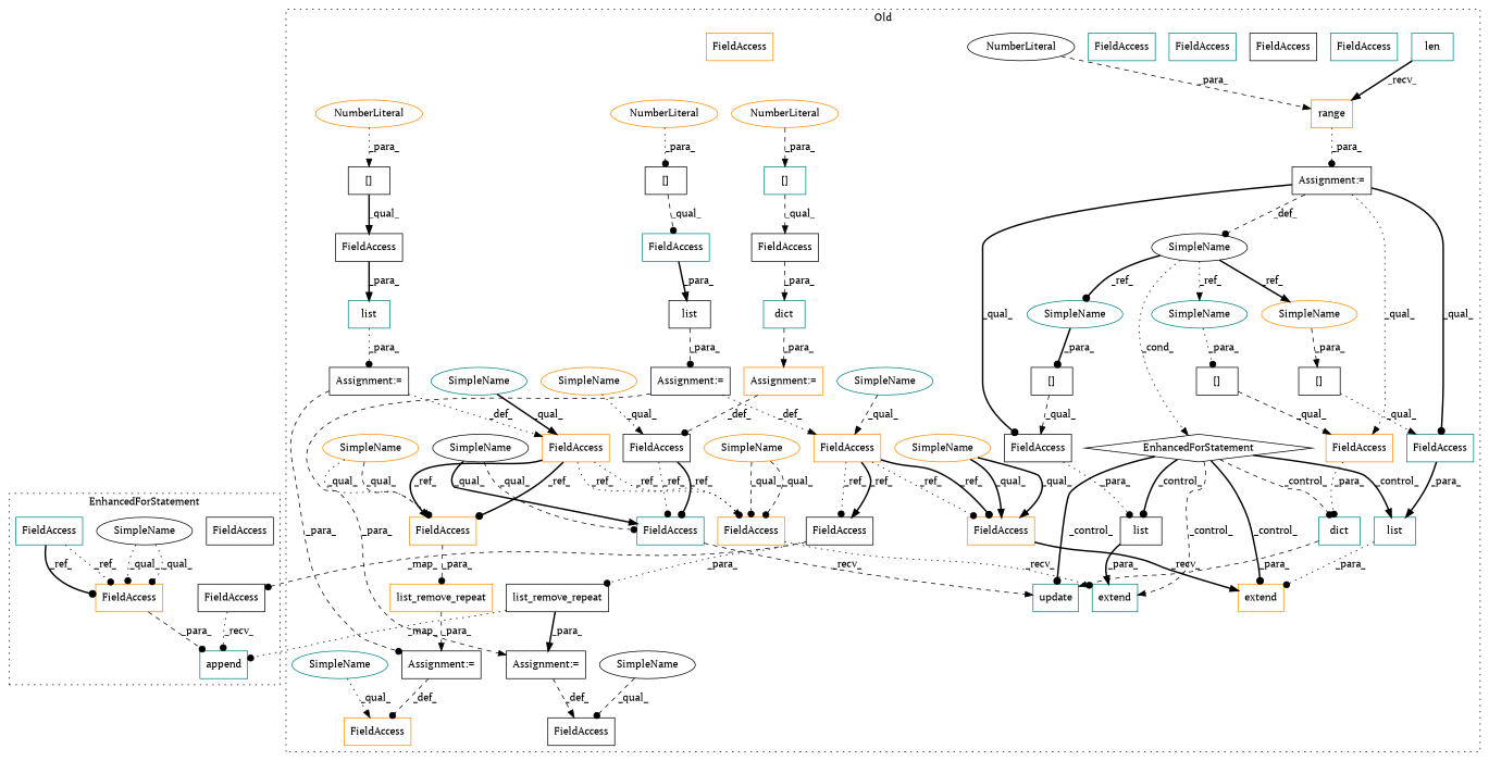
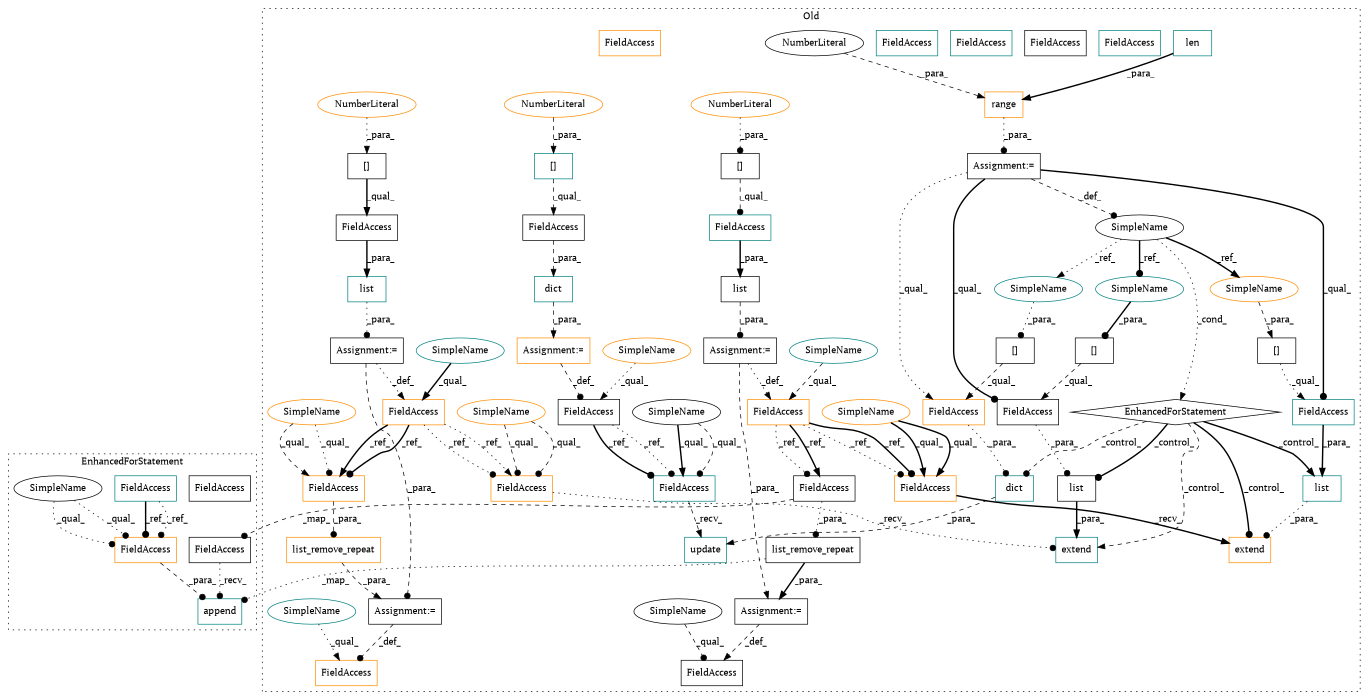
  digraph {
    fontname="PT Serif"
    node [a=22 color=black fontname="PT Serif" l=15 s=900 shape=box]
    edge [arrowhead=dot fontname="PT Serif" style=dashed]
    n1 [a=32 l="19,1" label=list_remove_repeat s="1090,1124"]
    n2 [label=FieldAccess s=1074]
    n3 [color=darkorange label=FieldAccess s=669]
    n4 [a=32 color=darkorange l="7,1" label=extend s="916,949"]
    n5 [a=42 l=1 label=SimpleName s=866 shape=ellipse]
    n6 [a=70 l="53,2" label=EnhancedForStatement s="809,890" shape=diamond]
    n7 [a=32 color=teal l="7,1" label=extend s="974,1007"]
    n8 [a=2 l="7,1" label="[]" s="928,936"]
    n9 [a=32 color=teal l="4,1" label=len s="878,888"]
    n10 [a=2 l="7,1" label="[]" s="1042,1050"]
    n11 [color=teal label=FieldAccess]
    n12 [a=2 l="7,1" label="[]" s="986,994"]
    n13 [l=20 label=FieldAccess s=986]
    n14 [label=FieldAccess s=958]
    n15 [color=teal l=20 label=FieldAccess s=928]
    n16 [color=darkorange label=FieldAccess s=717]
    n17 [color=darkorange l=18 label=FieldAccess s=1042]
    n18 [color=teal label=FieldAccess s=1166]
    n19 [color=darkorange label=FieldAccess s=1131]
    n20 [l=13 label=FieldAccess s=765]
    n21 [color=teal l=13 label=FieldAccess s=1016]
    n22 [a=32 color=darkorange l="19,1" label=list_remove_repeat s="1147,1181"]
    n23 [a=32 color=teal l="5,1" label=dict s="779,802"]
    n24 [l=18 label=FieldAccess s=784]
    n25 [a=2 color=teal l="7,1" label="[]" s="784,792"]
    n26 [a=34 color=darkorange l=1 label=NumberLiteral s=791 shape=ellipse]
    n27 [a=32 color=teal l="7,1" label=update s="1030,1061"]
    n28 [a=32 color=darkorange l="6,1" label=range s="870,889"]
    n29 [a=34 l=1 label=NumberLiteral s=876 shape=ellipse]
    n30 [a=32 color=teal l="5,1" label=dict s="1037,1060"]
    n31 [a=32 l="5,1" label=list s="981,1006"]
    n32 [a=7 l=1 label="Assignment:=" s=684]
    n33 [a=32 color=teal l="5,1" label=list s="923,948"]
    n34 [a=7 color=darkorange l=1 label="Assignment:=" s=778]
    n35 [a=32 l="5,1" label=list s="685,710"]
    n36 [color=teal l=20 label=FieldAccess s=690]
    n37 [a=2 l="7,1" label="[]" s="690,698"]
    n38 [a=34 color=darkorange l=1 label=NumberLiteral s=697 shape=ellipse]
    n39 [a=32 color=teal l="5,1" label=list s="733,758"]
    n40 [l=20 label=FieldAccess s=738]
    n41 [a=2 l="7,1" label="[]" s="738,746"]
    n42 [a=34 color=darkorange l=1 label=NumberLiteral s=745 shape=ellipse]
    n43 [a=7 l=1 label="Assignment:=" s=1089]
    n44 [a=7 l="53,2" label="Assignment:=" s="809,890"]
    n45 [a=7 l=1 label="Assignment:=" s=1146]
    n46 [a=7 l=1 label="Assignment:=" s=732]
    n47 [color=darkorange label=FieldAccess s=1109]
    n48 [color=darkorange label=FieldAccess]
    n49 [label=FieldAccess s=1109]
    n50 [a=42 color=teal l=1 label=SimpleName s=993 shape=ellipse]
    n51 [a=42 color=teal l=1 label=SimpleName s=1049 shape=ellipse]
    n52 [a=42 color=darkorange l=1 label=SimpleName s=935 shape=ellipse]
    n53 [a=42 color=teal l=4 label=SimpleName s=669 shape=ellipse]
    n54 [a=42 color=teal l=4 label=SimpleName s=1131 shape=ellipse]
    n55 [a=42 color=darkorange l=4 label=SimpleName s=958 shape=ellipse]
    n56 [a=42 color=teal l=4 label=SimpleName s=717 shape=ellipse]
    n57 [a=42 color=darkorange l=4 label=SimpleName shape=ellipse]
    n58 [a=42 color=darkorange l=4 label=SimpleName s=765 shape=ellipse]
    n59 [a=42 l=4 label=SimpleName s=1016 shape=ellipse]
    n60 [a=42 l=4 label=SimpleName s=1074 shape=ellipse]
    n61 [a=42 color=darkorange l=4 label=SimpleName s=1166 shape=ellipse]
    n62 [color=teal l=13 label=FieldAccess s=1016]
    n63 [color=darkorange label=FieldAccess s=1166]
    n64 [color=darkorange label=FieldAccess s=958]
    n65 [a=32 color=teal l="7,1" label=append s="692,711"]
    n66 [l=12 label=FieldAccess s=699]
    n67 [color=teal l=12 label=FieldAccess s=424]
    n68 [label=FieldAccess s=676]
    n69 [color=darkorange l=12 label=FieldAccess s=699]
    n70 [a=42 l=4 label=SimpleName s=699 shape=ellipse]
    subgraph cluster_1 {
      label=Old
      style=dotted
      n1
      n2
      n3
      n4
      n5
      n6
      n7
      n8
      n9
      n10
      n11
      n12
      n13
      n14
      n15
      n16
      n17
      n18
      n19
      n20
      n21
      n22
      n23
      n24
      n25
      n26
      n27
      n28
      n29
      n30
      n31
      n32
      n33
      n34
      n35
      n36
      n37
      n38
      n39
      n40
      n41
      n42
      n43
      n44
      n45
      n46
      n47
      n48
      n49
      n50
      n51
      n52
      n53
      n54
      n55
      n56
      n57
      n58
      n59
      n60
      n61
      n62
      n63
      n64
    }
    subgraph cluster_2 {
      label=EnhancedForStatement
      style=dotted
      n65
      n66
      n67
      n68
      n69
      n70
    }
    n1 -> n43 [arrowhead=normal label=_para_ style=bold]
    n1 -> n65 [label=_map_ style=dotted]
    n3 -> n48 [label=_ref_ style=dotted]
    n3 -> n48 [label=_ref_ style=bold]
    n3 -> n49 [label=_ref_ style=dotted]
    n3 -> n49 [arrowhead=normal label=_ref_ style=bold]
    n5 -> n6 [arrowhead=normal label=_cond_ style=dotted]
    n5 -> n50 [label=_ref_ style=bold]
    n5 -> n51 [arrowhead=normal label=_ref_ style=dotted]
    n5 -> n52 [arrowhead=normal label=_ref_ style=bold]
    n6 -> n4 [label=_control_ style=bold]
    n6 -> n7 [arrowhead=normal label=_control_]
-   n6 -> n27 [label=_control_ style=bold]
    n6 -> n30 [label=_control_]
    n6 -> n31 [label=_control_ style=bold]
    n6 -> n33 [arrowhead=normal label=_control_ style=bold]
    n8 -> n15 [arrowhead=normal label=_qual_ style=dotted]
-   n9 -> n28 [arrowhead=normal label=_recv_ style=bold]
+   n9 -> n28 [arrowhead=normal label=_para_ style=bold]
    n10 -> n17 [arrowhead=normal label=_qual_]
    n12 -> n13 [arrowhead=normal label=_qual_]
    n13 -> n31 [label=_para_ style=dotted]
    n15 -> n33 [arrowhead=normal label=_para_ style=bold]
    n16 -> n63 [label=_ref_ style=bold]
    n16 -> n63 [arrowhead=normal label=_ref_ style=bold]
    n16 -> n64 [label=_ref_ style=dotted]
    n16 -> n64 [arrowhead=normal label=_ref_ style=dotted]
    n17 -> n30 [label=_para_ style=dotted]
    n20 -> n62 [label=_ref_ style=dotted]
    n20 -> n62 [label=_ref_ style=bold]
    n22 -> n45 [arrowhead=normal label=_para_]
    n23 -> n34 [arrowhead=normal label=_para_]
    n24 -> n23 [arrowhead=normal label=_para_]
    n25 -> n24 [arrowhead=normal label=_qual_]
    n26 -> n25 [arrowhead=normal label=_para_]
    n28 -> n44 [label=_para_ style=dotted]
    n29 -> n28 [arrowhead=normal label=_para_]
    n30 -> n27 [arrowhead=normal label=_para_]
    n31 -> n7 [arrowhead=normal label=_para_ style=bold]
    n32 -> n3 [arrowhead=normal label=_def_ style=dotted]
    n32 -> n43 [arrowhead=normal label=_para_]
    n33 -> n4 [label=_para_ style=dotted]
    n34 -> n20 [label=_def_]
    n35 -> n32 [label=_para_]
    n36 -> n35 [arrowhead=normal label=_para_ style=bold]
    n37 -> n36 [label=_qual_]
    n38 -> n37 [label=_para_ style=dotted]
    n39 -> n46 [label=_para_ style=dotted]
    n40 -> n39 [arrowhead=normal label=_para_ style=bold]
    n41 -> n40 [arrowhead=normal label=_qual_ style=bold]
    n42 -> n41 [arrowhead=normal label=_para_ style=dotted]
    n43 -> n2 [arrowhead=normal label=_def_]
    n44 -> n5 [label=_def_]
    n44 -> n13 [label=_qual_ style=bold]
    n44 -> n15 [label=_qual_ style=bold]
    n44 -> n17 [arrowhead=normal label=_qual_ style=dotted]
    n45 -> n19 [label=_def_]
    n46 -> n16 [arrowhead=normal label=_def_ style=dotted]
    n46 -> n45 [label=_para_]
    n48 -> n4 [arrowhead=normal label=_recv_ style=bold]
    n49 -> n1 [label=_para_ style=dotted]
    n49 -> n68 [label=_map_]
    n50 -> n12 [label=_para_ style=bold]
    n51 -> n10 [label=_para_ style=dotted]
    n52 -> n8 [arrowhead=normal label=_para_]
    n53 -> n3 [arrowhead=normal label=_qual_]
    n54 -> n19 [arrowhead=normal label=_qual_ style=dotted]
    n55 -> n64 [label=_qual_]
    n55 -> n64 [label=_qual_]
    n56 -> n16 [arrowhead=normal label=_qual_ style=bold]
    n57 -> n48 [arrowhead=normal label=_qual_ style=bold]
    n57 -> n48 [arrowhead=normal label=_qual_ style=bold]
    n58 -> n20 [arrowhead=normal label=_qual_ style=dotted]
    n59 -> n62 [arrowhead=normal label=_qual_ style=bold]
    n59 -> n62 [label=_qual_]
    n60 -> n2 [label=_qual_]
    n61 -> n63 [arrowhead=normal label=_qual_]
    n61 -> n63 [label=_qual_ style=dotted]
    n62 -> n27 [arrowhead=normal label=_recv_]
    n63 -> n22 [label=_para_]
    n64 -> n7 [label=_recv_ style=dotted]
    n67 -> n69 [label=_ref_ style=bold]
    n67 -> n69 [label=_ref_ style=dotted]
    n68 -> n65 [label=_recv_ style=dotted]
    n69 -> n65 [label=_para_]
    n70 -> n69 [label=_qual_ style=dotted]
    n70 -> n69 [label=_qual_ style=dotted]
  }
